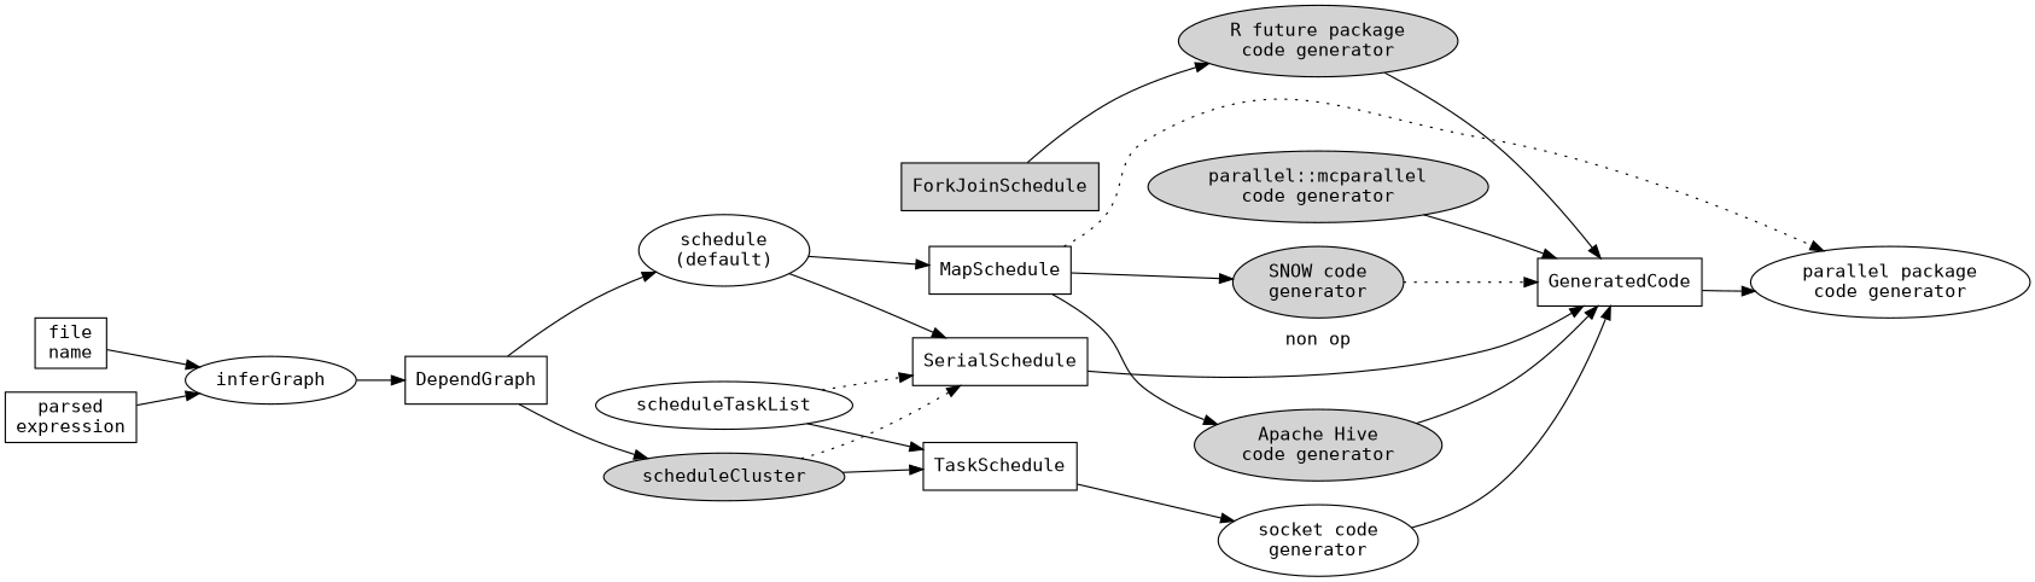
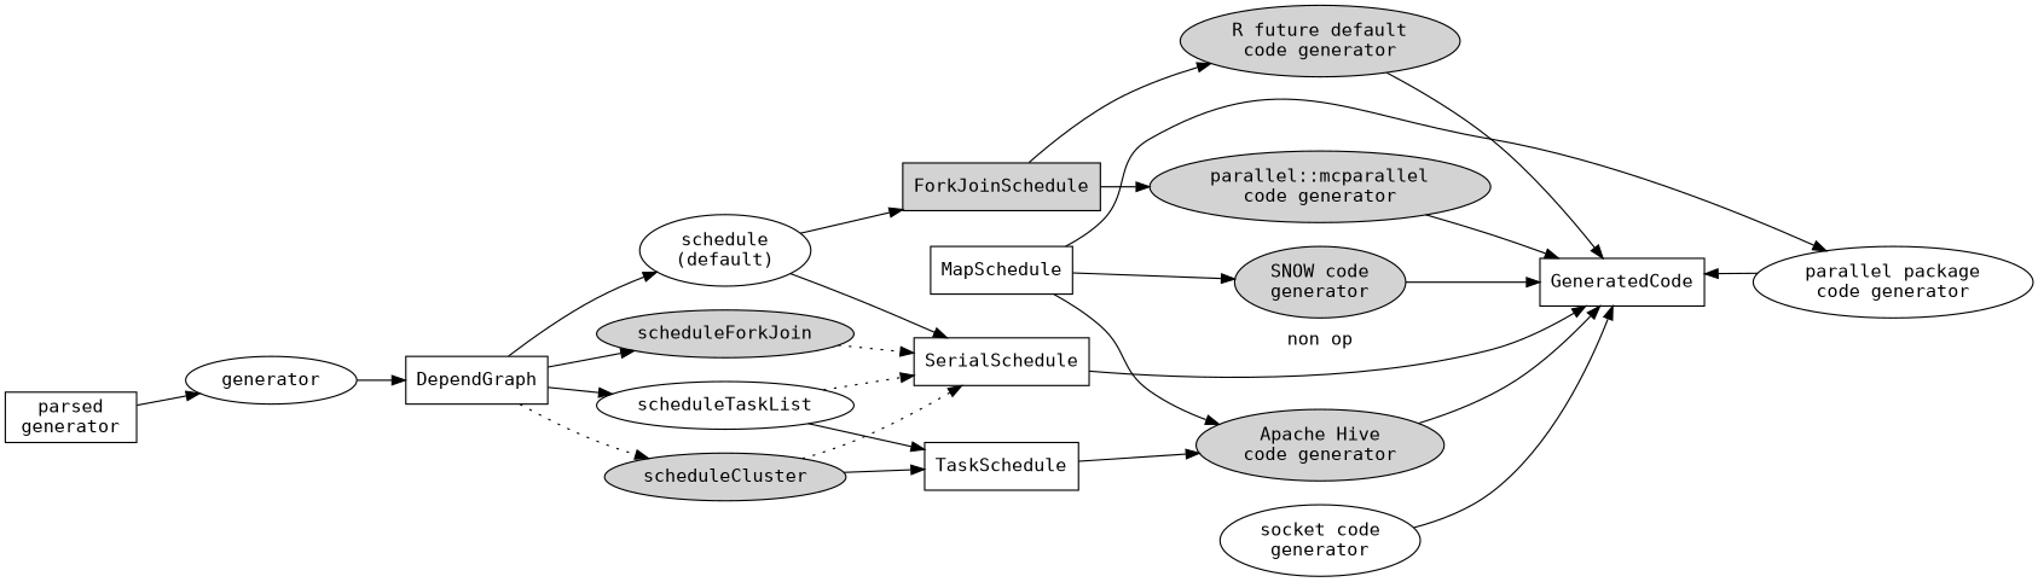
  digraph {
    fontname="DejaVu Sans Mono"
    labeljust=right
    rankdir=LR
    node [fontname="DejaVu Sans Mono" shape=oval]
    edge [fontname="DejaVu Sans Mono"]
-   n1 [label="file\nname" shape=rectangle]
-   inferGraph
+   inferGraph [label=generator]
    DependGraph [shape=rectangle]
-   n4 [label="parsed\nexpression" shape=rectangle]
+   n4 [label="parsed\ngenerator" shape=rectangle]
    scheduleTaskList
    n6 [label="schedule\n(default)"]
+   scheduleForkJoin [style=filled]
    scheduleCluster [style=filled]
    TaskSchedule [shape=rectangle]
    SerialSchedule [shape=rectangle]
    MapSchedule [shape=rectangle]
    n12 [label="socket code\ngenerator"]
    GeneratedCode [shape=rectangle]
    n14 [label="parallel package\ncode generator"]
    n15 [label="Apache Hive\ncode generator" style=filled]
    n16 [label="SNOW code\ngenerator" style=filled]
    ForkJoinSchedule [shape=rectangle style=filled]
-   n18 [label="R future package\ncode generator" style=filled]
+   n18 [label="R future default\ncode generator" style=filled]
    n19 [label="parallel::mcparallel\ncode generator" style=filled]
-   n1 -> inferGraph
    inferGraph -> DependGraph
+   DependGraph -> scheduleTaskList
    DependGraph -> n6
-   DependGraph -> scheduleCluster
+   DependGraph -> scheduleForkJoin
+   DependGraph -> scheduleCluster [style=dotted]
    n4 -> inferGraph
    scheduleTaskList -> TaskSchedule
    scheduleTaskList -> SerialSchedule [style=dotted]
    n6 -> SerialSchedule [style=solid]
-   n6 -> MapSchedule
+   n6 -> ForkJoinSchedule
+   scheduleForkJoin -> SerialSchedule [style=dotted]
    scheduleCluster -> TaskSchedule
    scheduleCluster -> SerialSchedule [style=dotted]
-   TaskSchedule -> n12
+   TaskSchedule -> n15
    SerialSchedule -> GeneratedCode [label="non op"]
-   MapSchedule -> n14 [style=dotted]
+   MapSchedule -> n14
    MapSchedule -> n15
    MapSchedule -> n16
    n12 -> GeneratedCode
-   GeneratedCode -> n14
+   n14 -> GeneratedCode
    n15 -> GeneratedCode
-   n16 -> GeneratedCode [style=dotted]
+   n16 -> GeneratedCode
    ForkJoinSchedule -> n18
+   ForkJoinSchedule -> n19
    n18 -> GeneratedCode
    n19 -> GeneratedCode
  }
